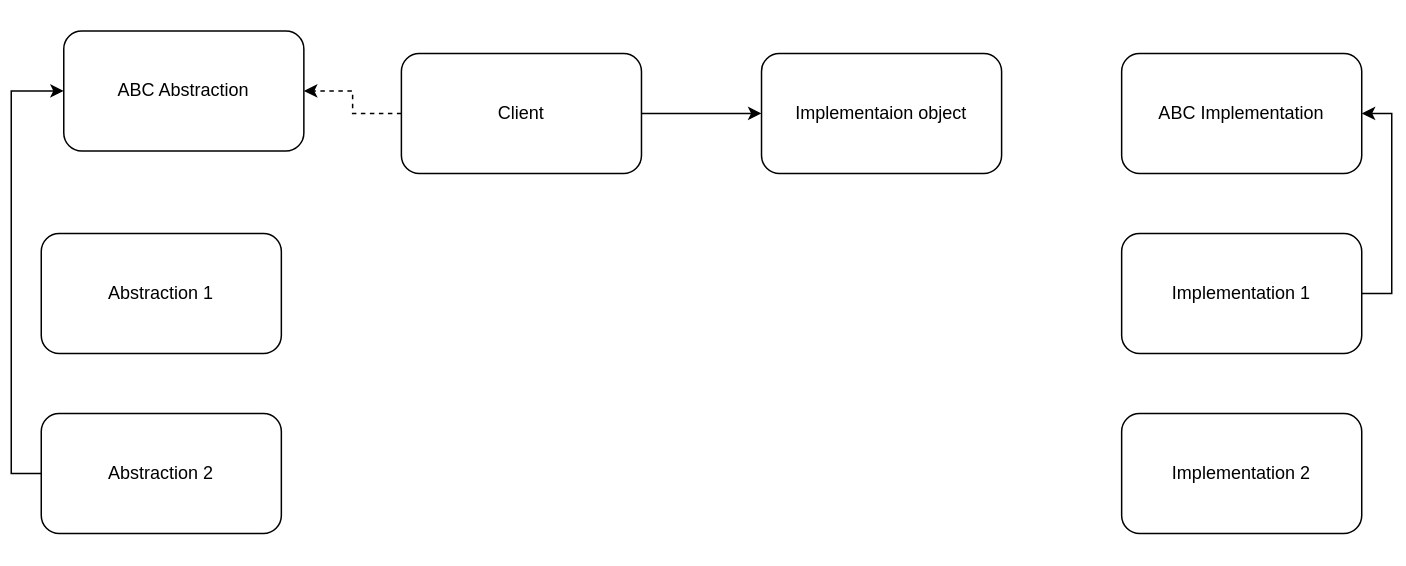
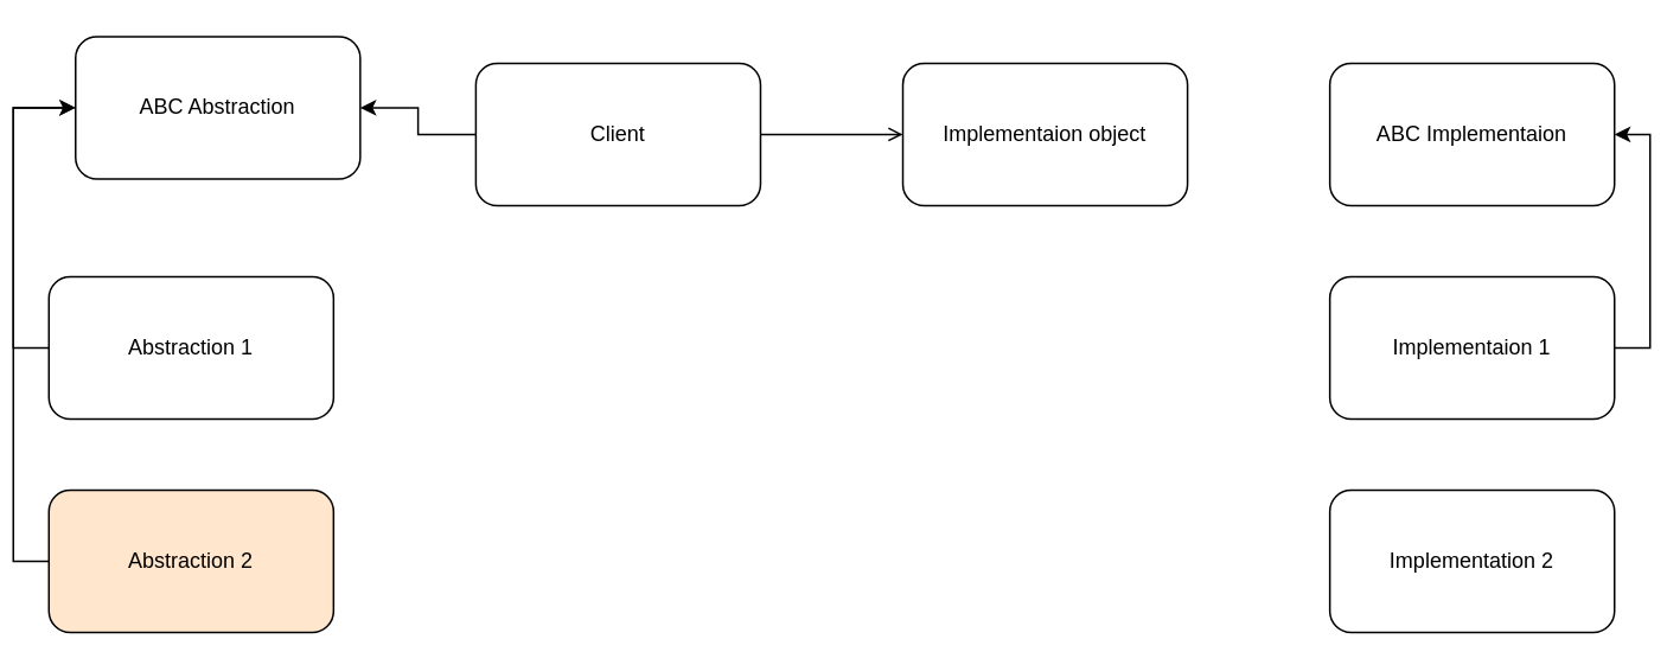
  <mxCell id="0" />
  <mxCell id="1" parent="0" />
- <mxCell id="2" style="edgeStyle=orthogonalEdgeStyle;rounded=0;orthogonalLoop=1;jettySize=auto;html=1;exitX=1;exitY=0.5;exitDx=0;exitDy=0;entryX=0;entryY=0.5;entryDx=0;entryDy=0;" parent="1" source="9" target="10" edge="1"><mxGeometry relative="1" as="geometry" /></mxCell>
+ <mxCell id="2" style="edgeStyle=orthogonalEdgeStyle;rounded=0;orthogonalLoop=1;jettySize=auto;html=1;exitX=1;exitY=0.5;exitDx=0;exitDy=0;entryX=0;entryY=0.5;entryDx=0;entryDy=0;endArrow=open;" parent="1" source="9" target="10" edge="1"><mxGeometry relative="1" as="geometry" /></mxCell>
  <mxCell id="3" value="ABC Abstraction" style="rounded=1;whiteSpace=wrap;html=1;" parent="1" vertex="1"><mxGeometry x="35" y="20" width="160" height="80" as="geometry" /></mxCell>
+ <mxCell id="4" style="edgeStyle=orthogonalEdgeStyle;rounded=0;orthogonalLoop=1;jettySize=auto;html=1;exitX=0;exitY=0.5;exitDx=0;exitDy=0;entryX=0;entryY=0.5;entryDx=0;entryDy=0;" parent="1" source="5" target="3" edge="1"><mxGeometry relative="1" as="geometry" /></mxCell>
  <mxCell id="5" value="Abstraction 1" style="rounded=1;whiteSpace=wrap;html=1;" parent="1" vertex="1"><mxGeometry x="20" y="155" width="160" height="80" as="geometry" /></mxCell>
  <mxCell id="6" style="edgeStyle=orthogonalEdgeStyle;rounded=0;orthogonalLoop=1;jettySize=auto;html=1;exitX=0;exitY=0.5;exitDx=0;exitDy=0;entryX=0;entryY=0.5;entryDx=0;entryDy=0;" parent="1" source="7" target="3" edge="1"><mxGeometry relative="1" as="geometry" /></mxCell>
- <mxCell id="7" value="Abstraction 2" style="rounded=1;whiteSpace=wrap;html=1;" parent="1" vertex="1"><mxGeometry x="20" y="275" width="160" height="80" as="geometry" /></mxCell>
- <mxCell id="8" style="edgeStyle=orthogonalEdgeStyle;rounded=0;orthogonalLoop=1;jettySize=auto;html=1;exitX=0;exitY=0.5;exitDx=0;exitDy=0;entryX=1;entryY=0.5;entryDx=0;entryDy=0;dashed=1;" parent="1" source="9" target="3" edge="1"><mxGeometry relative="1" as="geometry" /></mxCell>
+ <mxCell id="7" value="Abstraction 2" style="rounded=1;whiteSpace=wrap;html=1;fillColor=#ffe6cc;" parent="1" vertex="1"><mxGeometry x="20" y="275" width="160" height="80" as="geometry" /></mxCell>
+ <mxCell id="8" style="edgeStyle=orthogonalEdgeStyle;rounded=0;orthogonalLoop=1;jettySize=auto;html=1;exitX=0;exitY=0.5;exitDx=0;exitDy=0;entryX=1;entryY=0.5;entryDx=0;entryDy=0;" parent="1" source="9" target="3" edge="1"><mxGeometry relative="1" as="geometry" /></mxCell>
  <mxCell id="9" value="Client" style="rounded=1;whiteSpace=wrap;html=1;" parent="1" vertex="1"><mxGeometry x="260" y="35" width="160" height="80" as="geometry" /></mxCell>
  <mxCell id="10" value="Implementaion object" style="rounded=1;whiteSpace=wrap;html=1;" parent="1" vertex="1"><mxGeometry x="500" y="35" width="160" height="80" as="geometry" /></mxCell>
- <mxCell id="11" value="ABC Implementation" style="rounded=1;whiteSpace=wrap;html=1;" parent="1" vertex="1"><mxGeometry x="740" y="35" width="160" height="80" as="geometry" /></mxCell>
+ <mxCell id="11" value="ABC Implementaion" style="rounded=1;whiteSpace=wrap;html=1;" parent="1" vertex="1"><mxGeometry x="740" y="35" width="160" height="80" as="geometry" /></mxCell>
  <mxCell id="12" style="edgeStyle=orthogonalEdgeStyle;rounded=0;orthogonalLoop=1;jettySize=auto;html=1;exitX=1;exitY=0.5;exitDx=0;exitDy=0;entryX=1;entryY=0.5;entryDx=0;entryDy=0;" parent="1" source="13" target="11" edge="1"><mxGeometry relative="1" as="geometry" /></mxCell>
- <mxCell id="13" value="Implementation&amp;nbsp;1" style="rounded=1;whiteSpace=wrap;html=1;" parent="1" vertex="1"><mxGeometry x="740" y="155" width="160" height="80" as="geometry" /></mxCell>
+ <mxCell id="13" value="Implementaion&amp;nbsp;1" style="rounded=1;whiteSpace=wrap;html=1;" parent="1" vertex="1"><mxGeometry x="740" y="155" width="160" height="80" as="geometry" /></mxCell>
  <mxCell id="14" value="Implementation&amp;nbsp;2" style="rounded=1;whiteSpace=wrap;html=1;" parent="1" vertex="1"><mxGeometry x="740" y="275" width="160" height="80" as="geometry" /></mxCell>
